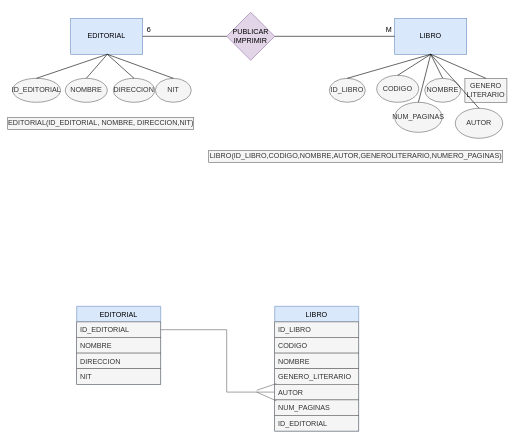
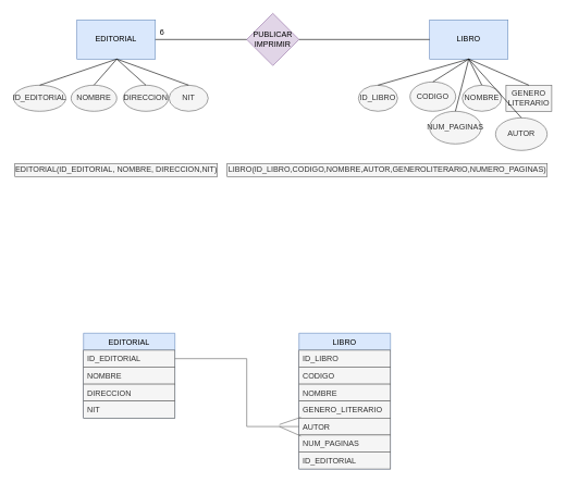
  <mxCell id="0" />
  <mxCell id="1" parent="0" />
  <mxCell id="2" value="LIBRO" style="swimlane;fontStyle=0;childLayout=stackLayout;horizontal=1;startSize=26;fillColor=#dae8fc;horizontalStack=0;resizeParent=1;resizeParentMax=0;resizeLast=0;collapsible=1;marginBottom=0;strokeColor=#6c8ebf;" parent="1" vertex="1"><mxGeometry x="457" y="510" width="140" height="208" as="geometry" /></mxCell>
  <mxCell id="3" value="ID_LIBRO" style="text;strokeColor=#666666;fillColor=#f5f5f5;align=left;verticalAlign=top;spacingLeft=4;spacingRight=4;overflow=hidden;rotatable=0;points=[[0,0.5],[1,0.5]];portConstraint=eastwest;fontColor=#333333;" parent="2" vertex="1"><mxGeometry y="26" width="140" height="26" as="geometry" /></mxCell>
  <mxCell id="4" value="CODIGO" style="text;strokeColor=#666666;fillColor=#f5f5f5;align=left;verticalAlign=top;spacingLeft=4;spacingRight=4;overflow=hidden;rotatable=0;points=[[0,0.5],[1,0.5]];portConstraint=eastwest;fontColor=#333333;" parent="2" vertex="1"><mxGeometry y="52" width="140" height="26" as="geometry" /></mxCell>
  <mxCell id="5" value="NOMBRE" style="text;strokeColor=#666666;fillColor=#f5f5f5;align=left;verticalAlign=top;spacingLeft=4;spacingRight=4;overflow=hidden;rotatable=0;points=[[0,0.5],[1,0.5]];portConstraint=eastwest;fontColor=#333333;" parent="2" vertex="1"><mxGeometry y="78" width="140" height="26" as="geometry" /></mxCell>
  <mxCell id="6" value="GENERO_LITERARIO" style="text;strokeColor=#666666;fillColor=#f5f5f5;align=left;verticalAlign=top;spacingLeft=4;spacingRight=4;overflow=hidden;rotatable=0;points=[[0,0.5],[1,0.5]];portConstraint=eastwest;fontColor=#333333;" parent="2" vertex="1"><mxGeometry y="104" width="140" height="26" as="geometry" /></mxCell>
  <mxCell id="7" value="AUTOR" style="text;strokeColor=#666666;fillColor=#f5f5f5;align=left;verticalAlign=top;spacingLeft=4;spacingRight=4;overflow=hidden;rotatable=0;points=[[0,0.5],[1,0.5]];portConstraint=eastwest;fontColor=#333333;" parent="2" vertex="1"><mxGeometry y="130" width="140" height="26" as="geometry" /></mxCell>
  <mxCell id="8" value="NUM_PAGINAS" style="text;strokeColor=#666666;fillColor=#f5f5f5;align=left;verticalAlign=top;spacingLeft=4;spacingRight=4;overflow=hidden;rotatable=0;points=[[0,0.5],[1,0.5]];portConstraint=eastwest;fontColor=#333333;" vertex="1" parent="2"><mxGeometry y="156" width="140" height="26" as="geometry" /></mxCell>
  <mxCell id="9" value="ID_EDITORIAL" style="text;strokeColor=#666666;fillColor=#f5f5f5;align=left;verticalAlign=top;spacingLeft=4;spacingRight=4;overflow=hidden;rotatable=0;points=[[0,0.5],[1,0.5]];portConstraint=eastwest;fontColor=#333333;" vertex="1" parent="2"><mxGeometry y="182" width="140" height="26" as="geometry" /></mxCell>
  <mxCell id="10" value="EDITORIAL" style="swimlane;fontStyle=0;childLayout=stackLayout;horizontal=1;startSize=26;fillColor=#dae8fc;horizontalStack=0;resizeParent=1;resizeParentMax=0;resizeLast=0;collapsible=1;marginBottom=0;strokeColor=#6c8ebf;" parent="1" vertex="1"><mxGeometry x="127" y="510" width="140" height="130" as="geometry" /></mxCell>
  <mxCell id="11" value="ID_EDITORIAL" style="text;strokeColor=#666666;fillColor=#f5f5f5;align=left;verticalAlign=top;spacingLeft=4;spacingRight=4;overflow=hidden;rotatable=0;points=[[0,0.5],[1,0.5]];portConstraint=eastwest;fontColor=#333333;" parent="10" vertex="1"><mxGeometry y="26" width="140" height="26" as="geometry" /></mxCell>
  <mxCell id="12" value="NOMBRE" style="text;strokeColor=#666666;fillColor=#f5f5f5;align=left;verticalAlign=top;spacingLeft=4;spacingRight=4;overflow=hidden;rotatable=0;points=[[0,0.5],[1,0.5]];portConstraint=eastwest;fontColor=#333333;" parent="10" vertex="1"><mxGeometry y="52" width="140" height="26" as="geometry" /></mxCell>
  <mxCell id="13" value="DIRECCION" style="text;strokeColor=#666666;fillColor=#f5f5f5;align=left;verticalAlign=top;spacingLeft=4;spacingRight=4;overflow=hidden;rotatable=0;points=[[0,0.5],[1,0.5]];portConstraint=eastwest;fontColor=#333333;" parent="10" vertex="1"><mxGeometry y="78" width="140" height="26" as="geometry" /></mxCell>
  <mxCell id="14" value="NIT" style="text;strokeColor=#666666;fillColor=#f5f5f5;align=left;verticalAlign=top;spacingLeft=4;spacingRight=4;overflow=hidden;rotatable=0;points=[[0,0.5],[1,0.5]];portConstraint=eastwest;fontColor=#333333;" parent="10" vertex="1"><mxGeometry y="104" width="140" height="26" as="geometry" /></mxCell>
  <mxCell id="15" value="EDITORIAL" style="rounded=0;whiteSpace=wrap;html=1;fillColor=#dae8fc;strokeColor=#6c8ebf;" parent="1" vertex="1"><mxGeometry x="117" y="30" width="120" height="60" as="geometry" /></mxCell>
  <mxCell id="16" value="LIBRO" style="rounded=0;whiteSpace=wrap;html=1;fillColor=#dae8fc;strokeColor=#6c8ebf;" parent="1" vertex="1"><mxGeometry x="657" y="30" width="120" height="60" as="geometry" /></mxCell>
  <mxCell id="17" value="PUBLICAR&lt;br&gt;IMPRIMIR" style="rhombus;whiteSpace=wrap;html=1;fillColor=#e1d5e7;strokeColor=#9673a6;" parent="1" vertex="1"><mxGeometry x="377" y="20" width="80" height="80" as="geometry" /></mxCell>
  <mxCell id="18" value="" style="endArrow=none;html=1;rounded=0;entryX=1;entryY=0.5;entryDx=0;entryDy=0;exitX=0;exitY=0.5;exitDx=0;exitDy=0;" parent="1" source="16" target="17" edge="1"><mxGeometry width="50" height="50" relative="1" as="geometry"><mxPoint x="407" y="270" as="sourcePoint" /><mxPoint x="457" y="220" as="targetPoint" /></mxGeometry></mxCell>
  <mxCell id="19" value="" style="endArrow=none;html=1;rounded=0;entryX=1;entryY=0.5;entryDx=0;entryDy=0;exitX=0;exitY=0.5;exitDx=0;exitDy=0;" parent="1" source="17" target="15" edge="1"><mxGeometry width="50" height="50" relative="1" as="geometry"><mxPoint x="407" y="270" as="sourcePoint" /><mxPoint x="457" y="220" as="targetPoint" /></mxGeometry></mxCell>
  <mxCell id="20" value="ID_LIBRO" style="ellipse;whiteSpace=wrap;html=1;fillColor=#f5f5f5;strokeColor=#666666;fontColor=#333333;" parent="1" vertex="1"><mxGeometry x="548" y="130" width="60" height="40" as="geometry" /></mxCell>
  <mxCell id="21" value="DIRECCION" style="ellipse;whiteSpace=wrap;html=1;fillColor=#f5f5f5;strokeColor=#666666;fontColor=#333333;" parent="1" vertex="1"><mxGeometry x="188" y="130" width="69" height="40" as="geometry" /></mxCell>
  <mxCell id="22" value="NOMBRE" style="ellipse;whiteSpace=wrap;html=1;fillColor=#f5f5f5;strokeColor=#666666;fontColor=#333333;" parent="1" vertex="1"><mxGeometry x="108" y="130" width="70" height="40" as="geometry" /></mxCell>
  <mxCell id="23" value="ID_EDITORIAL" style="ellipse;whiteSpace=wrap;html=1;fillColor=#f5f5f5;strokeColor=#666666;fontColor=#333333;" parent="1" vertex="1"><mxGeometry x="20" y="130" width="80" height="40" as="geometry" /></mxCell>
  <mxCell id="24" value="CODIGO" style="ellipse;whiteSpace=wrap;html=1;fillColor=#f5f5f5;strokeColor=#666666;fontColor=#333333;" parent="1" vertex="1"><mxGeometry x="627" y="125" width="70" height="45" as="geometry" /></mxCell>
  <mxCell id="25" value="NIT" style="ellipse;whiteSpace=wrap;html=1;fillColor=#f5f5f5;strokeColor=#666666;fontColor=#333333;" parent="1" vertex="1"><mxGeometry x="258" y="130" width="60" height="40" as="geometry" /></mxCell>
  <mxCell id="26" value="NOMBRE" style="ellipse;whiteSpace=wrap;html=1;fillColor=#f5f5f5;strokeColor=#666666;fontColor=#333333;" parent="1" vertex="1"><mxGeometry x="707" y="130" width="60" height="40" as="geometry" /></mxCell>
  <mxCell id="27" value="GENERO&lt;br&gt;LITERARIO" style="whiteSpace=wrap;html=1;fillColor=#f5f5f5;strokeColor=#666666;fontColor=#333333;rounded=0;" parent="1" vertex="1"><mxGeometry x="774" y="130" width="70" height="40" as="geometry" /></mxCell>
  <mxCell id="28" value="" style="endArrow=none;html=1;rounded=0;entryX=0.5;entryY=1;entryDx=0;entryDy=0;exitX=0.5;exitY=0;exitDx=0;exitDy=0;" parent="1" source="27" target="16" edge="1"><mxGeometry width="50" height="50" relative="1" as="geometry"><mxPoint x="407" y="280" as="sourcePoint" /><mxPoint x="457" y="230" as="targetPoint" /></mxGeometry></mxCell>
  <mxCell id="29" value="" style="endArrow=none;html=1;rounded=0;entryX=0.5;entryY=1;entryDx=0;entryDy=0;exitX=0.5;exitY=0;exitDx=0;exitDy=0;" parent="1" source="20" target="16" edge="1"><mxGeometry width="50" height="50" relative="1" as="geometry"><mxPoint x="407" y="280" as="sourcePoint" /><mxPoint x="457" y="230" as="targetPoint" /></mxGeometry></mxCell>
  <mxCell id="30" value="" style="endArrow=none;html=1;rounded=0;entryX=0.5;entryY=1;entryDx=0;entryDy=0;exitX=0.5;exitY=0;exitDx=0;exitDy=0;" parent="1" source="25" edge="1"><mxGeometry width="50" height="50" relative="1" as="geometry"><mxPoint x="408" y="280" as="sourcePoint" /><mxPoint x="178" y="90" as="targetPoint" /></mxGeometry></mxCell>
  <mxCell id="31" value="" style="endArrow=none;html=1;rounded=0;entryX=0.5;entryY=1;entryDx=0;entryDy=0;exitX=0.5;exitY=0;exitDx=0;exitDy=0;" parent="1" source="21" edge="1"><mxGeometry width="50" height="50" relative="1" as="geometry"><mxPoint x="408" y="280" as="sourcePoint" /><mxPoint x="178" y="90" as="targetPoint" /></mxGeometry></mxCell>
  <mxCell id="32" value="" style="endArrow=none;html=1;rounded=0;entryX=0.5;entryY=1;entryDx=0;entryDy=0;exitX=0.5;exitY=0;exitDx=0;exitDy=0;" parent="1" source="22" edge="1"><mxGeometry width="50" height="50" relative="1" as="geometry"><mxPoint x="408" y="280" as="sourcePoint" /><mxPoint x="178" y="90" as="targetPoint" /></mxGeometry></mxCell>
  <mxCell id="33" value="" style="endArrow=none;html=1;rounded=0;entryX=0.5;entryY=1;entryDx=0;entryDy=0;exitX=0.5;exitY=0;exitDx=0;exitDy=0;" parent="1" source="23" edge="1"><mxGeometry width="50" height="50" relative="1" as="geometry"><mxPoint x="408" y="280" as="sourcePoint" /><mxPoint x="178" y="90" as="targetPoint" /></mxGeometry></mxCell>
  <mxCell id="34" value="" style="endArrow=none;html=1;rounded=0;entryX=0.5;entryY=1;entryDx=0;entryDy=0;exitX=0.5;exitY=0;exitDx=0;exitDy=0;" parent="1" source="26" target="16" edge="1"><mxGeometry width="50" height="50" relative="1" as="geometry"><mxPoint x="407" y="280" as="sourcePoint" /><mxPoint x="457" y="230" as="targetPoint" /></mxGeometry></mxCell>
  <mxCell id="35" value="" style="endArrow=none;html=1;rounded=0;entryX=0.5;entryY=1;entryDx=0;entryDy=0;exitX=0.5;exitY=0;exitDx=0;exitDy=0;" parent="1" source="24" target="16" edge="1"><mxGeometry width="50" height="50" relative="1" as="geometry"><mxPoint x="407" y="280" as="sourcePoint" /><mxPoint x="457" y="230" as="targetPoint" /></mxGeometry></mxCell>
- <mxCell id="36" value="M" style="text;html=1;align=center;verticalAlign=middle;resizable=0;points=[];autosize=1;strokeColor=none;fillColor=none;" parent="1" vertex="1"><mxGeometry x="637" y="40" width="20" height="20" as="geometry" /></mxCell>
  <mxCell id="37" value="6" style="text;html=1;align=center;verticalAlign=middle;resizable=0;points=[];autosize=1;strokeColor=none;fillColor=none;" parent="1" vertex="1"><mxGeometry x="237" y="40" width="20" height="20" as="geometry" /></mxCell>
- <mxCell id="38" value="EDITORIAL(ID_EDITORIAL, NOMBRE, DIRECCION,NIT)" style="text;html=1;align=center;verticalAlign=middle;resizable=0;points=[];autosize=1;strokeColor=#666666;fillColor=#f5f5f5;fontColor=#333333;" parent="1" vertex="1"><mxGeometry x="12" y="195" width="310" height="20" as="geometry" /></mxCell>
+ <mxCell id="38" value="EDITORIAL(ID_EDITORIAL, NOMBRE, DIRECCION,NIT)" style="text;html=1;align=center;verticalAlign=middle;resizable=0;points=[];autosize=1;strokeColor=#666666;fillColor=#f5f5f5;fontColor=#333333;" parent="1" vertex="1"><mxGeometry x="22" y="250" width="310" height="20" as="geometry" /></mxCell>
  <mxCell id="39" value="LIBRO(ID_LIBRO,CODIGO,NOMBRE,AUTOR,GENEROLITERARIO,NUMERO_PAGINAS)" style="text;html=1;align=center;verticalAlign=middle;resizable=0;points=[];autosize=1;strokeColor=#666666;fillColor=#f5f5f5;fontColor=#333333;" parent="1" vertex="1"><mxGeometry x="347" y="250" width="490" height="20" as="geometry" /></mxCell>
  <mxCell id="40" value="" style="endArrow=none;html=1;rounded=0;exitX=1;exitY=0.5;exitDx=0;exitDy=0;entryX=0;entryY=0.5;entryDx=0;entryDy=0;fillColor=#f5f5f5;strokeColor=#666666;" parent="1" source="11" target="7" edge="1"><mxGeometry width="50" height="50" relative="1" as="geometry"><mxPoint x="437" y="460" as="sourcePoint" /><mxPoint x="487" y="410" as="targetPoint" /><Array as="points"><mxPoint x="377" y="549" /><mxPoint x="377" y="653" /></Array></mxGeometry></mxCell>
  <mxCell id="41" value="" style="endArrow=none;html=1;rounded=0;entryX=0.02;entryY=1.062;entryDx=0;entryDy=0;entryPerimeter=0;fillColor=#f5f5f5;strokeColor=#666666;" parent="1" target="7" edge="1"><mxGeometry width="50" height="50" relative="1" as="geometry"><mxPoint x="427" y="653" as="sourcePoint" /><mxPoint x="487" y="410" as="targetPoint" /></mxGeometry></mxCell>
  <mxCell id="42" value="" style="endArrow=none;html=1;rounded=0;entryX=0.02;entryY=-0.046;entryDx=0;entryDy=0;entryPerimeter=0;fillColor=#f5f5f5;strokeColor=#666666;" parent="1" target="7" edge="1"><mxGeometry width="50" height="50" relative="1" as="geometry"><mxPoint x="427" y="650" as="sourcePoint" /><mxPoint x="487" y="410" as="targetPoint" /></mxGeometry></mxCell>
  <mxCell id="43" value="NUM_PAGINAS" style="ellipse;whiteSpace=wrap;html=1;fillColor=#f5f5f5;strokeColor=#666666;fontColor=#333333;" vertex="1" parent="1"><mxGeometry x="657" y="170" width="79" height="50" as="geometry" /></mxCell>
  <mxCell id="44" value="" style="endArrow=none;html=1;rounded=0;entryX=0.5;entryY=1;entryDx=0;entryDy=0;exitX=0.5;exitY=0;exitDx=0;exitDy=0;" edge="1" parent="1" source="43" target="16"><mxGeometry width="50" height="50" relative="1" as="geometry"><mxPoint x="377" y="300" as="sourcePoint" /><mxPoint x="427" y="250" as="targetPoint" /></mxGeometry></mxCell>
  <mxCell id="45" value="AUTOR" style="ellipse;whiteSpace=wrap;html=1;fillColor=#f5f5f5;strokeColor=#666666;fontColor=#333333;" vertex="1" parent="1"><mxGeometry x="758" y="180" width="79" height="50" as="geometry" /></mxCell>
  <mxCell id="46" value="" style="endArrow=none;html=1;rounded=0;entryX=0.5;entryY=1;entryDx=0;entryDy=0;exitX=0.5;exitY=0;exitDx=0;exitDy=0;" edge="1" parent="1" source="45" target="16"><mxGeometry width="50" height="50" relative="1" as="geometry"><mxPoint x="377" y="300" as="sourcePoint" /><mxPoint x="427" y="250" as="targetPoint" /></mxGeometry></mxCell>
